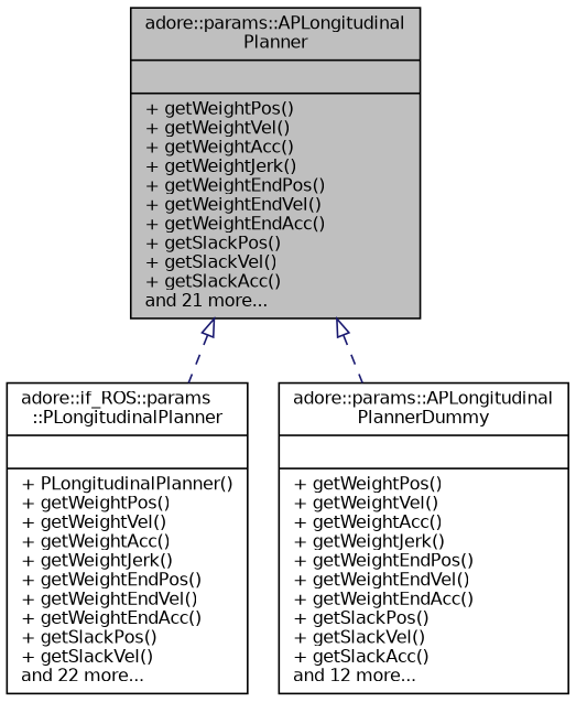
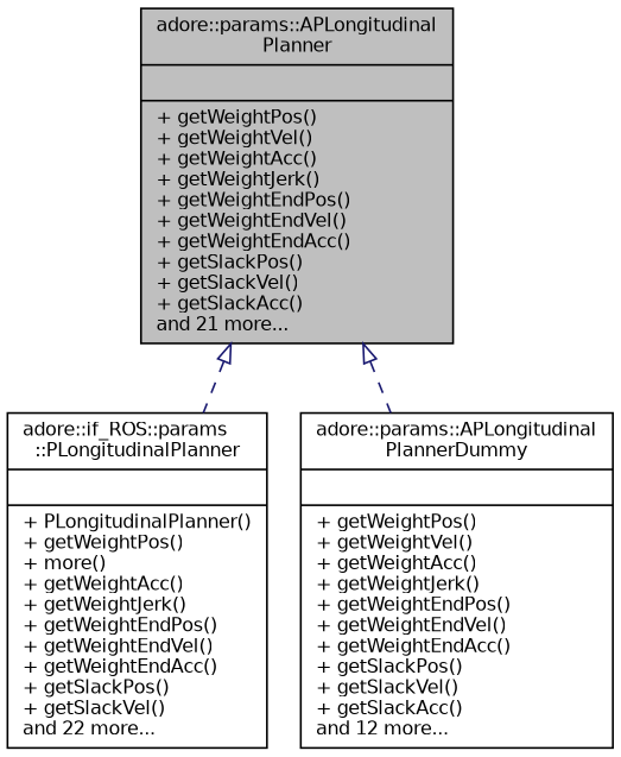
  digraph {
    node [color=black fillcolor=white fontname=Helvetica fontsize=10 shape=record style=filled]
    edge [arrowtail=onormal color=midnightblue dir=back fontname=Helvetica fontsize=10 labelfontname=Helvetica labelfontsize=10 style=dashed]
    n1 [fillcolor=grey75 fontcolor=black height=0.2 label="{adore::params::APLongitudinal\lPlanner\n||+ getWeightPos()\l+ getWeightVel()\l+ getWeightAcc()\l+ getWeightJerk()\l+ getWeightEndPos()\l+ getWeightEndVel()\l+ getWeightEndAcc()\l+ getSlackPos()\l+ getSlackVel()\l+ getSlackAcc()\land 21 more...\l}" width=0.4]
-   n2 [height=0.2 label="{adore::if_ROS::params\l::PLongitudinalPlanner\n||+ PLongitudinalPlanner()\l+ getWeightPos()\l+ getWeightVel()\l+ getWeightAcc()\l+ getWeightJerk()\l+ getWeightEndPos()\l+ getWeightEndVel()\l+ getWeightEndAcc()\l+ getSlackPos()\l+ getSlackVel()\land 22 more...\l}" width=0.4]
+   n2 [height=0.2 label="{adore::if_ROS::params\l::PLongitudinalPlanner\n||+ PLongitudinalPlanner()\l+ getWeightPos()\l+ more()\l+ getWeightAcc()\l+ getWeightJerk()\l+ getWeightEndPos()\l+ getWeightEndVel()\l+ getWeightEndAcc()\l+ getSlackPos()\l+ getSlackVel()\land 22 more...\l}" width=0.4]
    n3 [height=0.2 label="{adore::params::APLongitudinal\lPlannerDummy\n||+ getWeightPos()\l+ getWeightVel()\l+ getWeightAcc()\l+ getWeightJerk()\l+ getWeightEndPos()\l+ getWeightEndVel()\l+ getWeightEndAcc()\l+ getSlackPos()\l+ getSlackVel()\l+ getSlackAcc()\land 12 more...\l}" width=0.4]
    n1 -> n2
    n1 -> n3
  }
